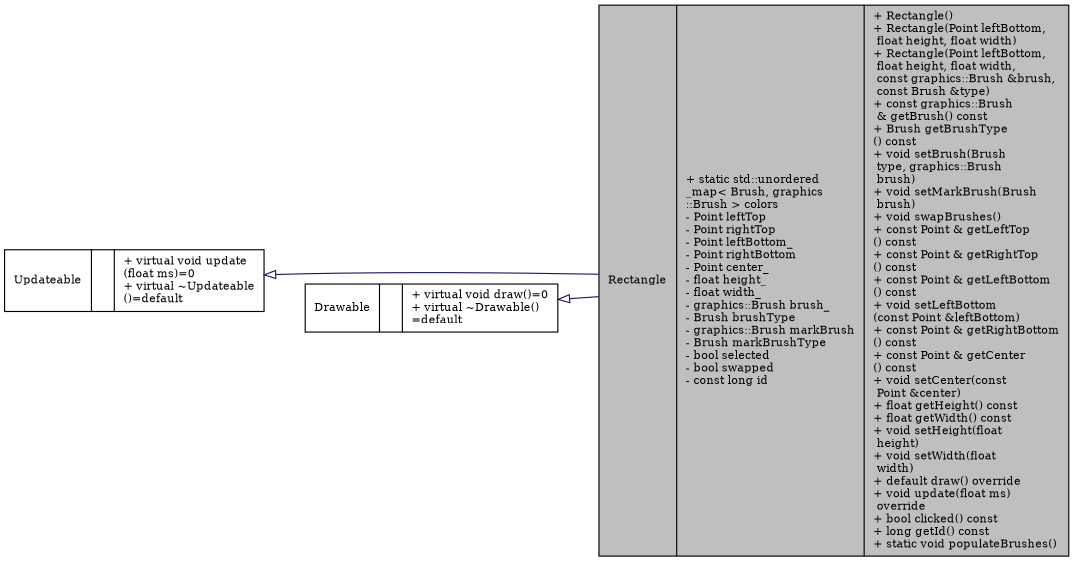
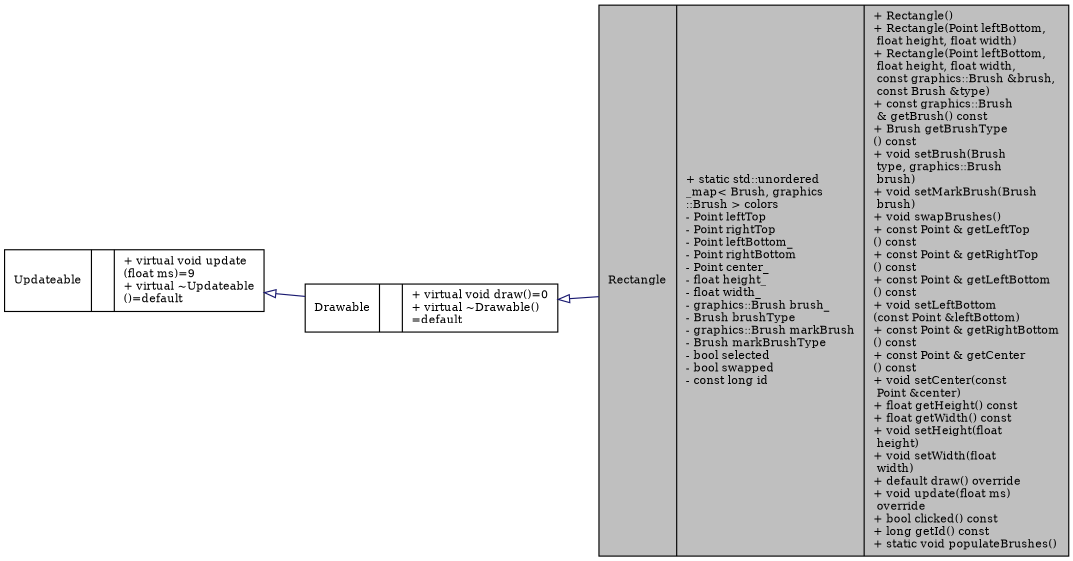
  digraph {
    fontname="DejaVu Serif"
    rankdir=LR
    node [color=black fontname="DejaVu Serif" fontsize=10 shape=record]
    edge [arrowtail=onormal color=midnightblue dir=back fontname="DejaVu Serif" fontsize=10 labelfontname=Helvetica labelfontsize=10 style=solid]
    n1 [fillcolor=grey75 fontcolor=black height=0.2 label="{Rectangle\n|+ static std::unordered\l_map\< Brush, graphics\l::Brush \> colors\l- Point leftTop\l- Point rightTop\l- Point leftBottom_\l- Point rightBottom\l- Point center_\l- float height_\l- float width_\l- graphics::Brush brush_\l- Brush brushType\l- graphics::Brush markBrush\l- Brush markBrushType\l- bool selected\l- bool swapped\l- const long id\l|+  Rectangle()\l+  Rectangle(Point leftBottom,\l float height, float width)\l+  Rectangle(Point leftBottom,\l float height, float width,\l const graphics::Brush &brush,\l const Brush &type)\l+ const graphics::Brush\l & getBrush() const\l+ Brush getBrushType\l() const\l+ void setBrush(Brush\l type, graphics::Brush\l brush)\l+ void setMarkBrush(Brush\l brush)\l+ void swapBrushes()\l+ const Point & getLeftTop\l() const\l+ const Point & getRightTop\l() const\l+ const Point & getLeftBottom\l() const\l+ void setLeftBottom\l(const Point &leftBottom)\l+ const Point & getRightBottom\l() const\l+ const Point & getCenter\l() const\l+ void setCenter(const\l Point &center)\l+ float getHeight() const\l+ float getWidth() const\l+ void setHeight(float\l height)\l+ void setWidth(float\l width)\l+ default draw() override\l+ void update(float ms)\l override\l+ bool clicked() const\l+ long getId() const\l+ static void populateBrushes()\l}" style=filled width=0.4]
    n2 [height=0.2 label="{Drawable\n||+ virtual void draw()=0\l+ virtual ~Drawable()\l=default\l}" width=0.4]
-   n3 [height=0.2 label="{Updateable\n||+ virtual void update\l(float ms)=0\l+ virtual ~Updateable\l()=default\l}" width=0.4]
+   n3 [height=0.2 label="{Updateable\n||+ virtual void update\l(float ms)=9\l+ virtual ~Updateable\l()=default\l}" width=0.4]
    n2 -> n1
-   n3 -> n1
+   n3 -> n2
  }
